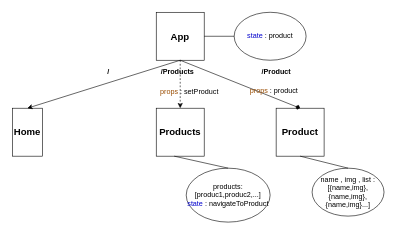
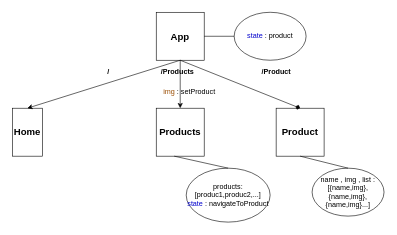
  <mxCell id="0" />
  <mxCell id="1" parent="0" />
  <mxCell id="2" value="&lt;b&gt;&lt;font style=&quot;font-size: 16px&quot;&gt;App&lt;/font&gt;&lt;/b&gt;" style="whiteSpace=wrap;html=1;aspect=fixed;" parent="1" vertex="1"><mxGeometry x="260" y="20" width="80" height="80" as="geometry" /></mxCell>
  <mxCell id="3" value="&lt;b&gt;&lt;font style=&quot;font-size: 16px&quot;&gt;Product&lt;/font&gt;&lt;/b&gt;" style="whiteSpace=wrap;html=1;aspect=fixed;" parent="1" vertex="1"><mxGeometry x="460" y="180" width="80" height="80" as="geometry" /></mxCell>
  <mxCell id="4" value="&lt;b&gt;&lt;font style=&quot;font-size: 16px&quot;&gt;Products&lt;/font&gt;&lt;/b&gt;" style="whiteSpace=wrap;html=1;aspect=fixed;" parent="1" vertex="1"><mxGeometry x="260" y="180" width="80" height="80" as="geometry" /></mxCell>
  <mxCell id="5" value="&lt;b&gt;&lt;font style=&quot;font-size: 16px&quot;&gt;Home&lt;/font&gt;&lt;/b&gt;" style="whiteSpace=wrap;html=1;aspect=fixed;" parent="1" vertex="1"><mxGeometry x="20" y="180" width="50" height="80" as="geometry" /></mxCell>
  <mxCell id="6" value="" style="endArrow=diamond;html=1;exitX=0.5;exitY=1;exitDx=0;exitDy=0;entryX=0.5;entryY=0;entryDx=0;entryDy=0;" parent="1" source="2" target="3" edge="1"><mxGeometry width="50" height="50" relative="1" as="geometry"><mxPoint x="20" y="330" as="sourcePoint" /><mxPoint x="70" y="280" as="targetPoint" /></mxGeometry></mxCell>
- <mxCell id="7" value="" style="endArrow=classic;html=1;exitX=0.5;exitY=1;exitDx=0;exitDy=0;entryX=0.5;entryY=0;entryDx=0;entryDy=0;dashed=1;" parent="1" source="2" target="4" edge="1"><mxGeometry width="50" height="50" relative="1" as="geometry"><mxPoint x="310" y="110" as="sourcePoint" /><mxPoint x="510" y="190" as="targetPoint" /></mxGeometry></mxCell>
+ <mxCell id="7" value="" style="endArrow=classic;html=1;exitX=0.5;exitY=1;exitDx=0;exitDy=0;entryX=0.5;entryY=0;entryDx=0;entryDy=0;" parent="1" source="2" target="4" edge="1"><mxGeometry width="50" height="50" relative="1" as="geometry"><mxPoint x="310" y="110" as="sourcePoint" /><mxPoint x="510" y="190" as="targetPoint" /></mxGeometry></mxCell>
  <mxCell id="8" value="" style="endArrow=classic;html=1;entryX=0.5;entryY=0;entryDx=0;entryDy=0;" parent="1" target="5" edge="1"><mxGeometry width="50" height="50" relative="1" as="geometry"><mxPoint x="300" y="100" as="sourcePoint" /><mxPoint x="310" y="190" as="targetPoint" /></mxGeometry></mxCell>
  <mxCell id="9" value="name , img , list : [{name,img},{name,img},{name,img}...]" style="ellipse;whiteSpace=wrap;html=1;" parent="1" vertex="1"><mxGeometry x="520" y="280" width="120" height="80" as="geometry" /></mxCell>
  <mxCell id="10" value="" style="endArrow=none;html=1;entryX=0.5;entryY=1;entryDx=0;entryDy=0;exitX=0.5;exitY=0;exitDx=0;exitDy=0;" parent="1" source="9" target="3" edge="1"><mxGeometry width="50" height="50" relative="1" as="geometry"><mxPoint x="20" y="430" as="sourcePoint" /><mxPoint x="70" y="380" as="targetPoint" /></mxGeometry></mxCell>
  <mxCell id="11" value="products:[produc1,produc2,...]&lt;br&gt;&lt;font color=&quot;#0000cc&quot;&gt;state &lt;/font&gt;: navigateToProduct" style="ellipse;whiteSpace=wrap;html=1;" parent="1" vertex="1"><mxGeometry x="310" y="280" width="140" height="90" as="geometry" /></mxCell>
  <mxCell id="12" value="" style="endArrow=none;html=1;entryX=0.5;entryY=1;entryDx=0;entryDy=0;exitX=0.5;exitY=0;exitDx=0;exitDy=0;" parent="1" source="11" edge="1"><mxGeometry width="50" height="50" relative="1" as="geometry"><mxPoint x="-190" y="430" as="sourcePoint" /><mxPoint x="290" y="260" as="targetPoint" /></mxGeometry></mxCell>
  <mxCell id="13" value="&lt;font color=&quot;#0000cc&quot;&gt;state &lt;/font&gt;: product" style="ellipse;whiteSpace=wrap;html=1;" parent="1" vertex="1"><mxGeometry x="390" y="20" width="120" height="80" as="geometry" /></mxCell>
  <mxCell id="14" value="" style="endArrow=none;html=1;entryX=0;entryY=0.5;entryDx=0;entryDy=0;exitX=1;exitY=0.5;exitDx=0;exitDy=0;" parent="1" source="2" target="13" edge="1"><mxGeometry width="50" height="50" relative="1" as="geometry"><mxPoint x="20" y="430" as="sourcePoint" /><mxPoint x="70" y="380" as="targetPoint" /></mxGeometry></mxCell>
- <mxCell id="15" value="&lt;font color=&quot;#994c00&quot;&gt;props &lt;/font&gt;: product" style="text;html=1;align=center;verticalAlign=middle;resizable=0;points=[];autosize=1;" parent="1" vertex="1"><mxGeometry x="406" y="141" width="100" height="20" as="geometry" /></mxCell>
- <mxCell id="16" value="&lt;font color=&quot;#994c00&quot;&gt;props &lt;/font&gt;: setProduct" style="text;html=1;align=center;verticalAlign=middle;resizable=0;points=[];autosize=1;" parent="1" vertex="1"><mxGeometry x="260" y="142" width="110" height="20" as="geometry" /></mxCell>
+ <mxCell id="16" value="&lt;font color=&quot;#994c00&quot;&gt;img &lt;/font&gt;: setProduct" style="text;html=1;align=center;verticalAlign=middle;resizable=0;points=[];autosize=1;" parent="1" vertex="1"><mxGeometry x="260" y="142" width="110" height="20" as="geometry" /></mxCell>
  <mxCell id="17" value="/" style="text;html=1;align=center;verticalAlign=middle;resizable=0;points=[];autosize=1;strokeWidth=3;fontStyle=1;fontSize=12;" vertex="1" parent="1"><mxGeometry x="170" y="110" width="20" height="20" as="geometry" /></mxCell>
  <mxCell id="18" value="/Products" style="text;html=1;align=center;verticalAlign=middle;resizable=0;points=[];autosize=1;strokeWidth=3;fontStyle=1;fontSize=12;" vertex="1" parent="1"><mxGeometry x="260" y="110" width="70" height="20" as="geometry" /></mxCell>
  <mxCell id="19" value="/Product" style="text;html=1;align=center;verticalAlign=middle;resizable=0;points=[];autosize=1;strokeWidth=3;fontStyle=1;fontSize=12;" vertex="1" parent="1"><mxGeometry x="430" y="110" width="60" height="20" as="geometry" /></mxCell>
